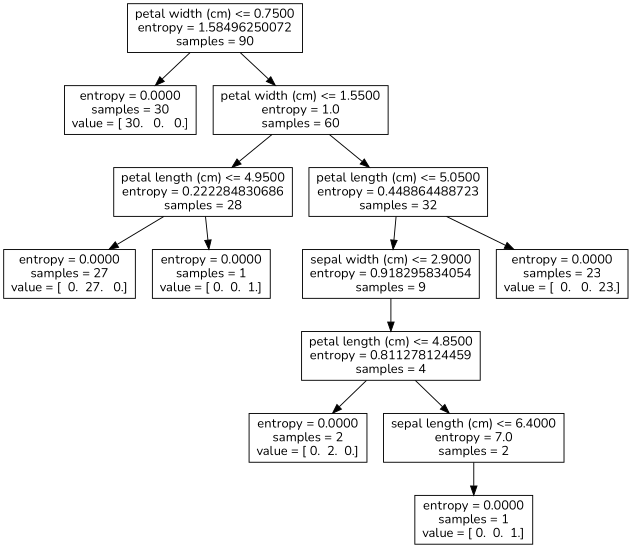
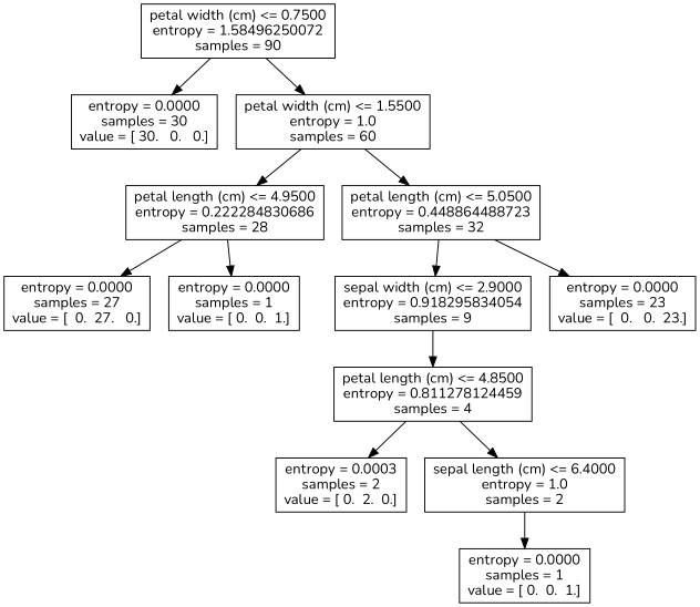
  digraph {
    fontname=Nunito
    node [fontname=Nunito shape=box]
    edge [fontname=Nunito]
    n1 [label="petal width (cm) <= 0.7500\nentropy = 1.58496250072\nsamples = 90"]
    n2 [label="entropy = 0.0000\nsamples = 30\nvalue = [ 30.   0.   0.]"]
    n3 [label="petal width (cm) <= 1.5500\nentropy = 1.0\nsamples = 60"]
    n4 [label="petal length (cm) <= 4.9500\nentropy = 0.222284830686\nsamples = 28"]
    n5 [label="petal length (cm) <= 5.0500\nentropy = 0.448864488723\nsamples = 32"]
    n6 [label="entropy = 0.0000\nsamples = 27\nvalue = [  0.  27.   0.]"]
    n7 [label="entropy = 0.0000\nsamples = 1\nvalue = [ 0.  0.  1.]"]
    n8 [label="sepal width (cm) <= 2.9000\nentropy = 0.918295834054\nsamples = 9"]
    n9 [label="entropy = 0.0000\nsamples = 23\nvalue = [  0.   0.  23.]"]
    n10 [label="petal length (cm) <= 4.8500\nentropy = 0.811278124459\nsamples = 4"]
-   n11 [label="entropy = 0.0000\nsamples = 2\nvalue = [ 0.  2.  0.]"]
-   n12 [label="sepal length (cm) <= 6.4000\nentropy = 7.0\nsamples = 2"]
+   n11 [label="entropy = 0.0003\nsamples = 2\nvalue = [ 0.  2.  0.]"]
+   n12 [label="sepal length (cm) <= 6.4000\nentropy = 1.0\nsamples = 2"]
    n13 [label="entropy = 0.0000\nsamples = 1\nvalue = [ 0.  0.  1.]"]
    n1 -> n2
    n1 -> n3
    n3 -> n4
    n3 -> n5
    n4 -> n6
    n4 -> n7
    n5 -> n8
    n5 -> n9
    n8 -> n10
    n10 -> n11
    n10 -> n12
    n12 -> n13
  }
